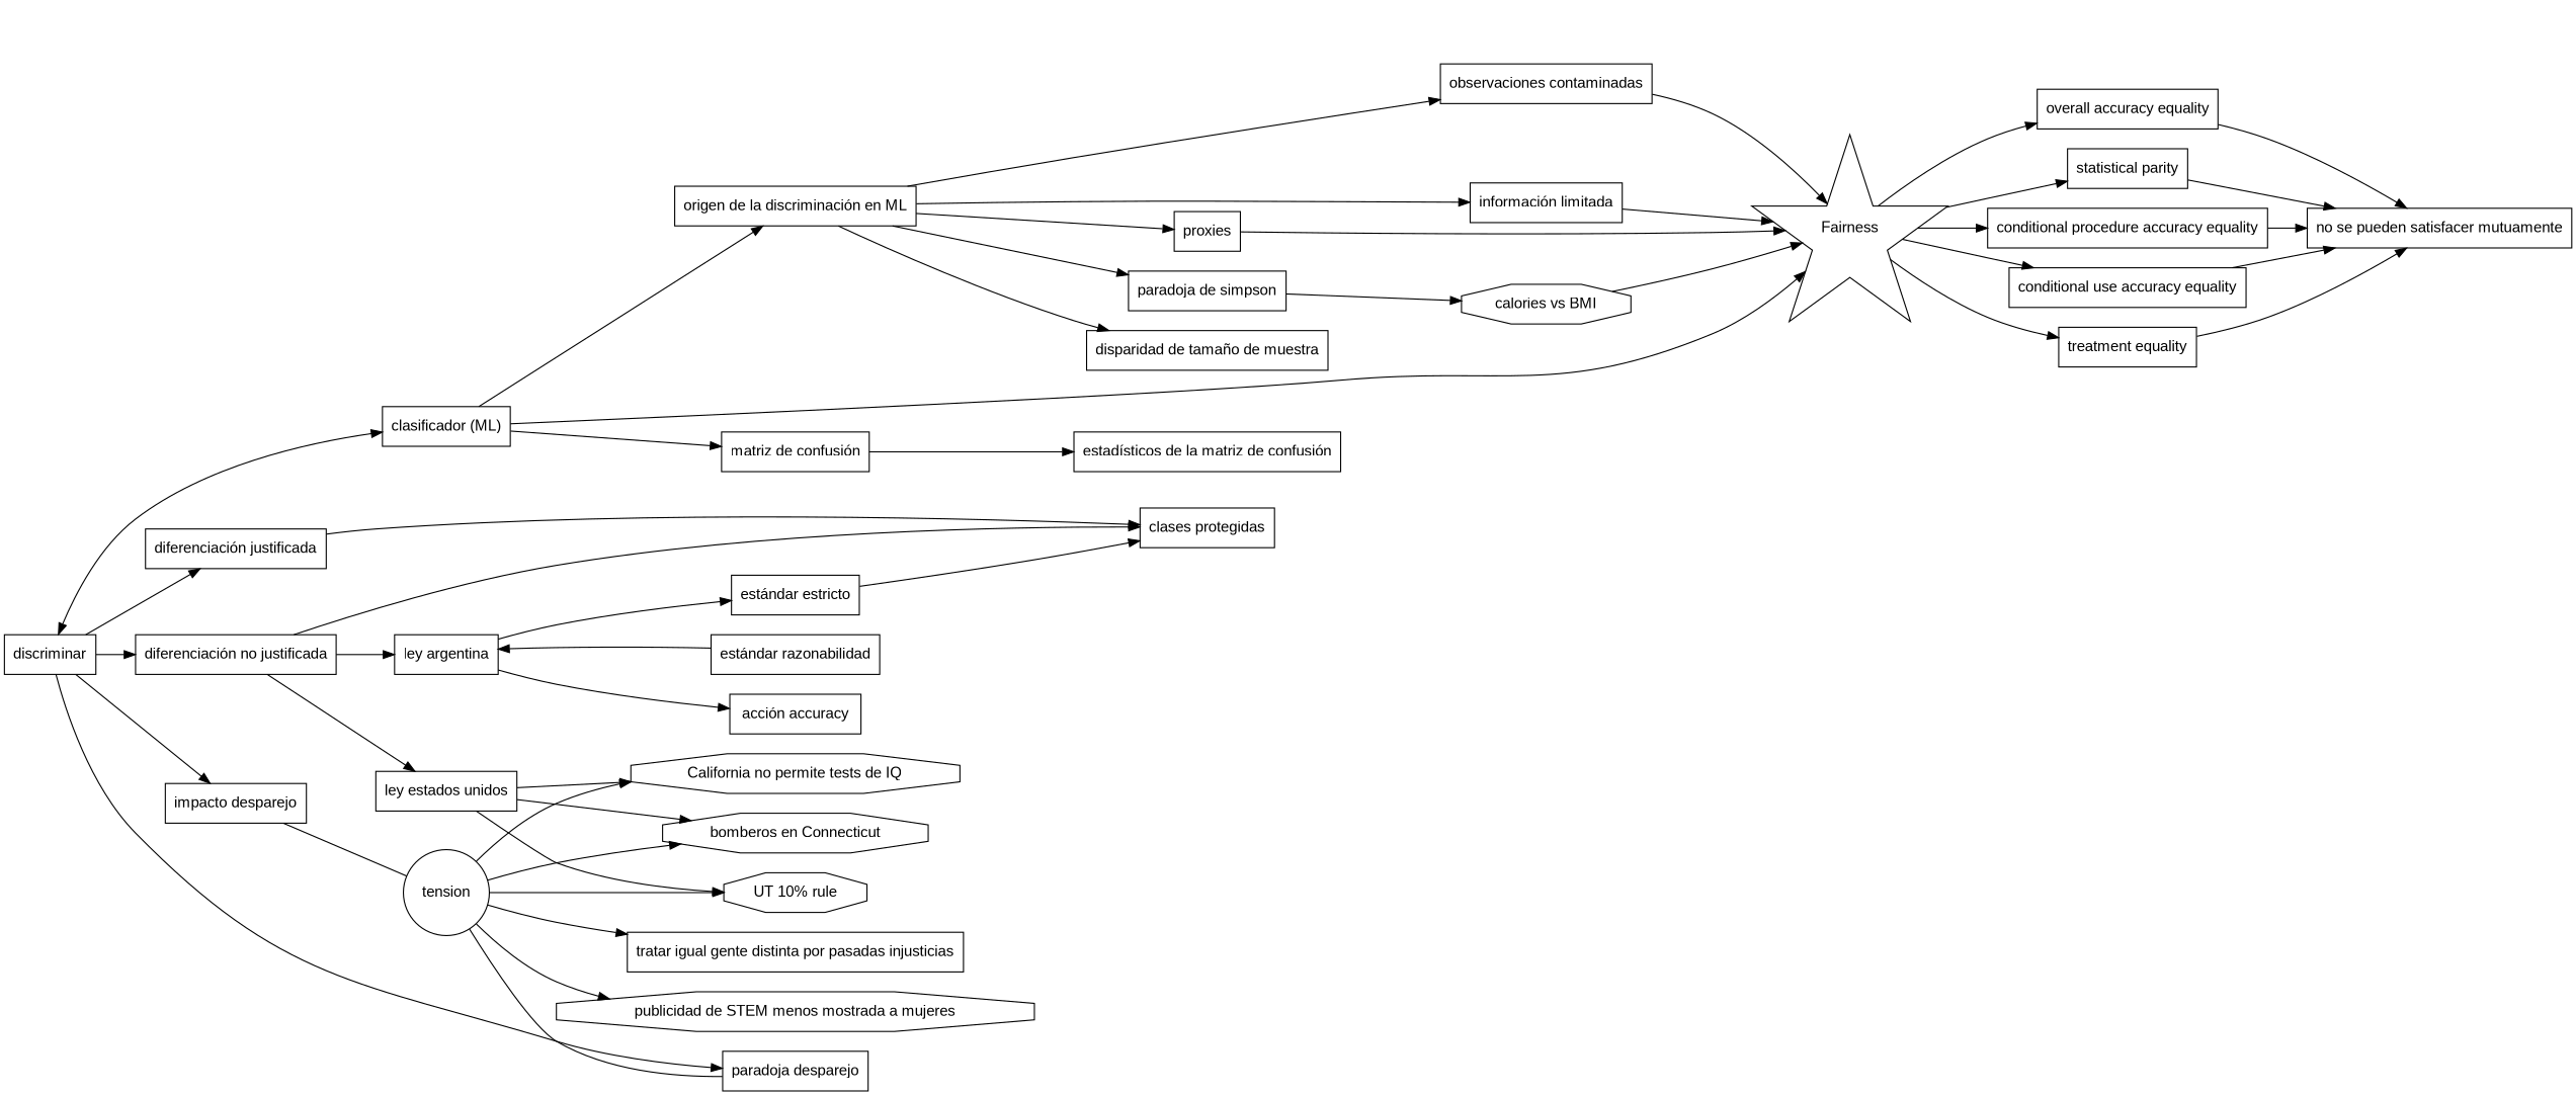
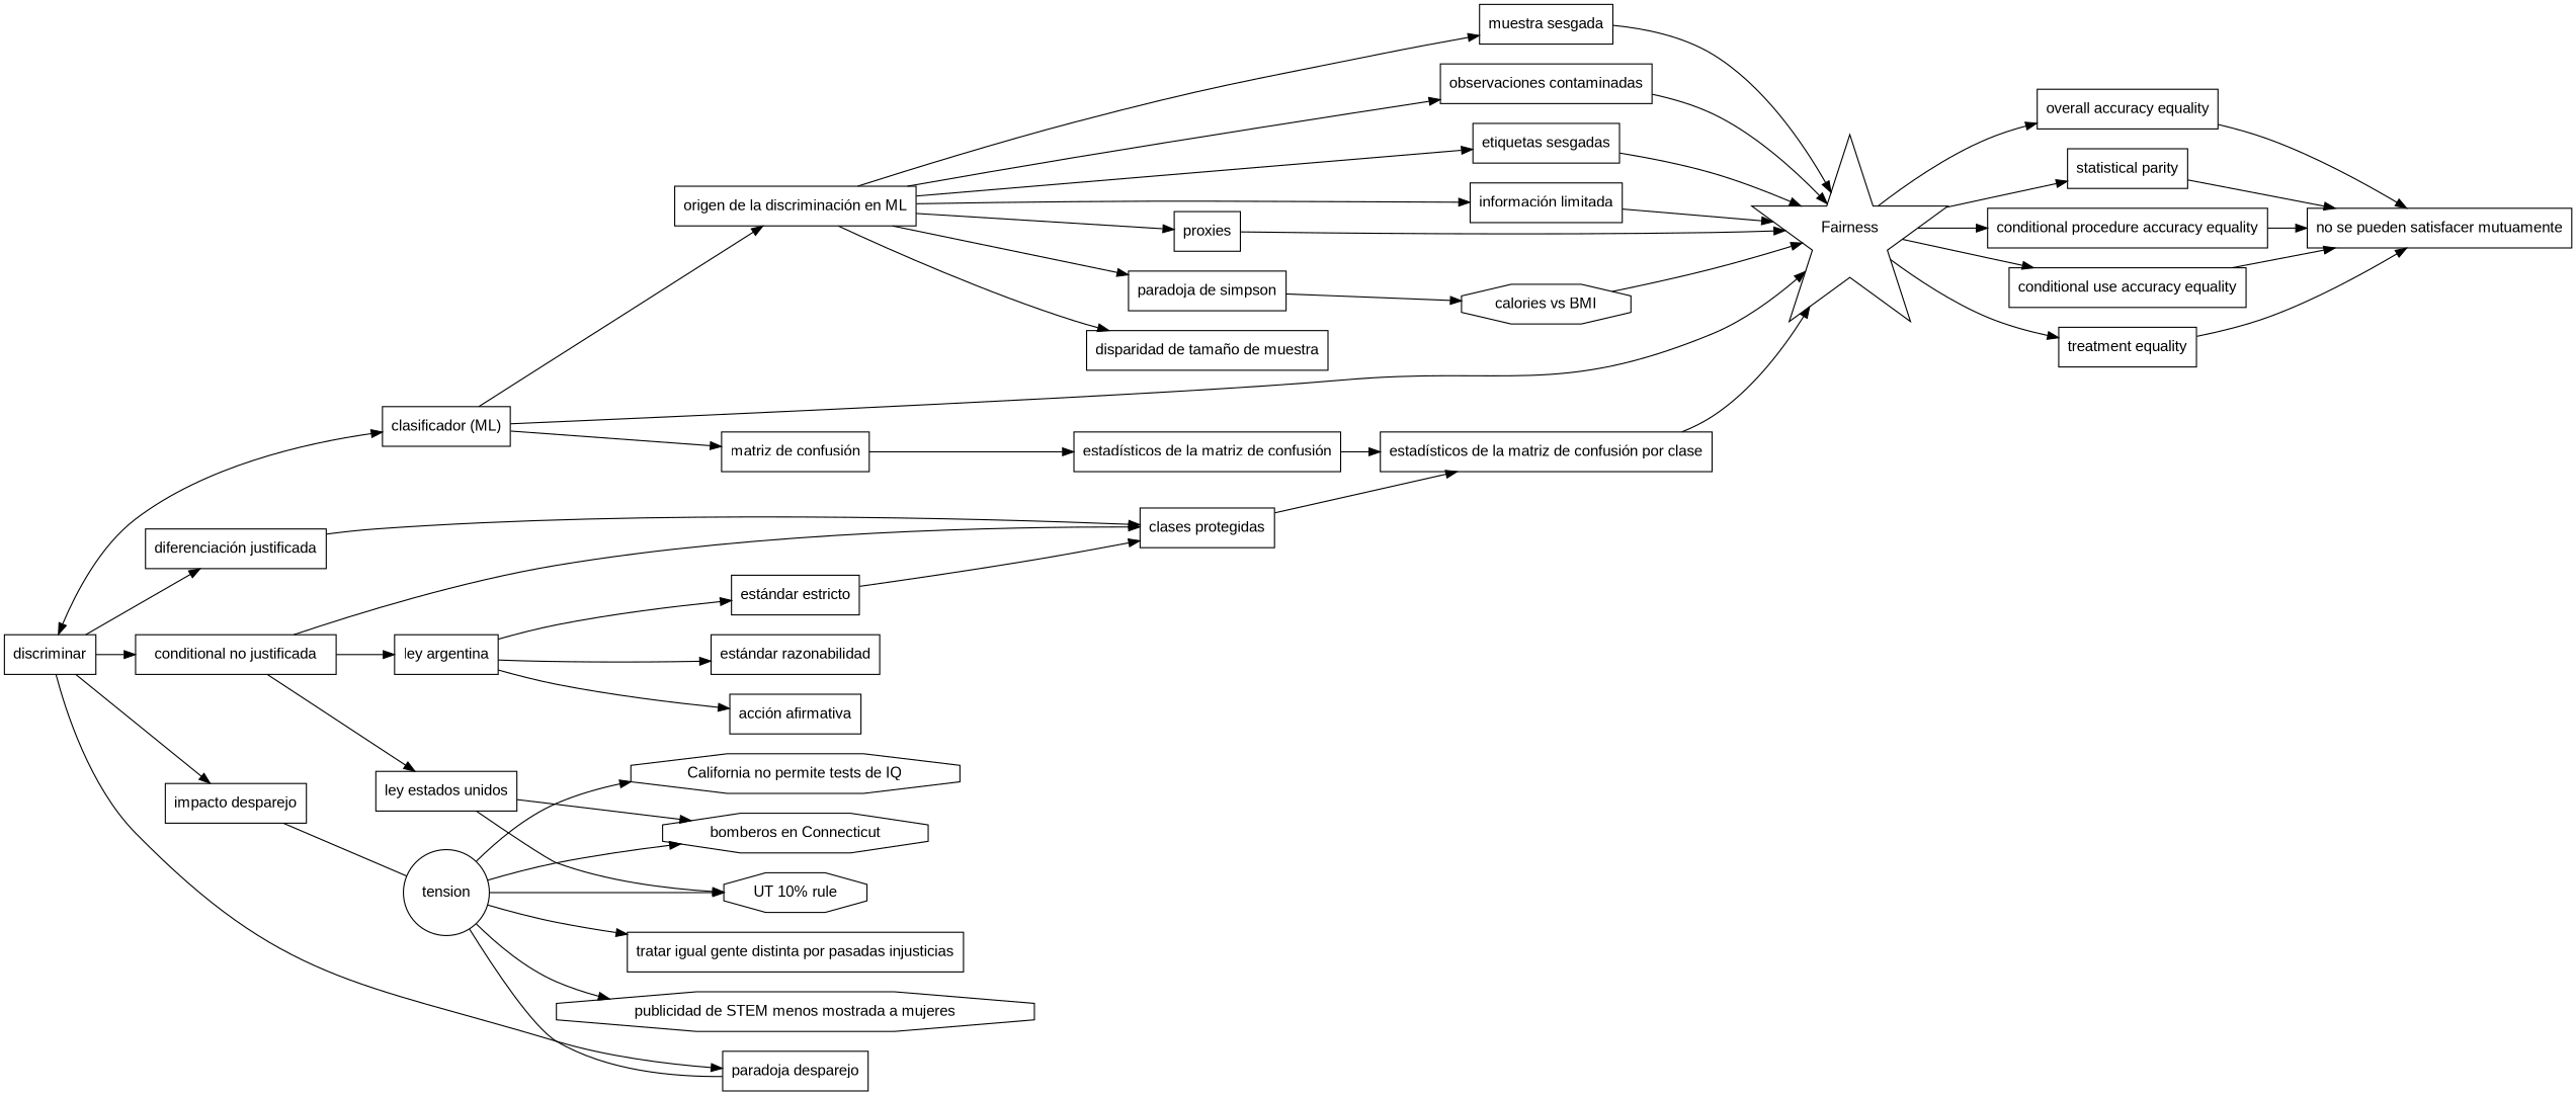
  digraph {
    fontname="Liberation Sans"
    rankdir=LR
    node [fontname="Liberation Sans" shape=box]
    edge [fontname="Liberation Sans"]
    n1 [label=discriminar]
    n2 [label="clasificador (ML)"]
    n3 [label="diferenciación justificada"]
-   n4 [label="diferenciación no justificada"]
+   n4 [label="conditional no justificada"]
    n5 [label="paradoja desparejo"]
    n6 [label="impacto desparejo"]
    n7 [label="origen de la discriminación en ML"]
    n8 [label=Fairness shape=star]
    n9 [label="matriz de confusión"]
    n10 [label="clases protegidas"]
    n11 [label="ley argentina"]
    n12 [label="ley estados unidos"]
    n13 [label=tension shape=circle]
+   n14 [label="muestra sesgada"]
    n15 [label="observaciones contaminadas"]
+   n16 [label="etiquetas sesgadas"]
    n17 [label="información limitada"]
    n18 [label="disparidad de tamaño de muestra"]
    n19 [label=proxies]
    n20 [label="paradoja de simpson"]
    n21 [label="overall accuracy equality"]
    n22 [label="statistical parity"]
    n23 [label="conditional procedure accuracy equality"]
    n24 [label="conditional use accuracy equality"]
    n25 [label="treatment equality"]
    n26 [label="estadísticos de la matriz de confusión"]
+   n27 [label="estadísticos de la matriz de confusión por clase"]
    n28 [label="estándar razonabilidad"]
    n29 [label="estándar estricto"]
-   n30 [label="acción accuracy"]
+   n30 [label="acción afirmativa"]
    n31 [label="bomberos en Connecticut" shape=polygon sides=8]
    n32 [label="UT 10% rule" shape=polygon sides=8]
    n33 [label="California no permite tests de IQ" shape=polygon sides=8]
    n34 [label="tratar igual gente distinta por pasadas injusticias"]
    n35 [label="publicidad de STEM menos mostrada a mujeres" shape=polygon sides=8]
    n36 [label="calories vs BMI" shape=polygon sides=8]
    n37 [label="no se pueden satisfacer mutuamente"]
    n1 -> n2 [dir=both]
    n1 -> n3
    n1 -> n4
    n1 -> n5
    n1 -> n6
    n2 -> n7
    n2 -> n8
    n2 -> n9
    n3 -> n10
    n4 -> n10
    n4 -> n11
    n4 -> n12
    n6 -> n13 [dir=none maxlen=0.1]
+   n7 -> n14
    n7 -> n15
+   n7 -> n16
    n7 -> n17
    n7 -> n18
    n7 -> n19
    n7 -> n20
    n8 -> n21
    n8 -> n22
    n8 -> n23
    n8 -> n24
    n8 -> n25
    n9 -> n26
-   n28 -> n11
+   n10 -> n27
+   n11 -> n28
    n11 -> n29
    n11 -> n30
    n12 -> n31
    n12 -> n32
-   n12 -> n33
    n13 -> n5 [dir=none maxlen=0.1]
    n13 -> n31
    n13 -> n32
    n13 -> n33
    n13 -> n34
    n13 -> n35
+   n14 -> n8
    n15 -> n8
+   n16 -> n8
    n17 -> n8
    n19 -> n8
    n20 -> n36
    n21 -> n37
    n22 -> n37
    n23 -> n37
    n24 -> n37
    n25 -> n37
+   n26 -> n27
+   n27 -> n8
    n29 -> n10
    n36 -> n8
  }
